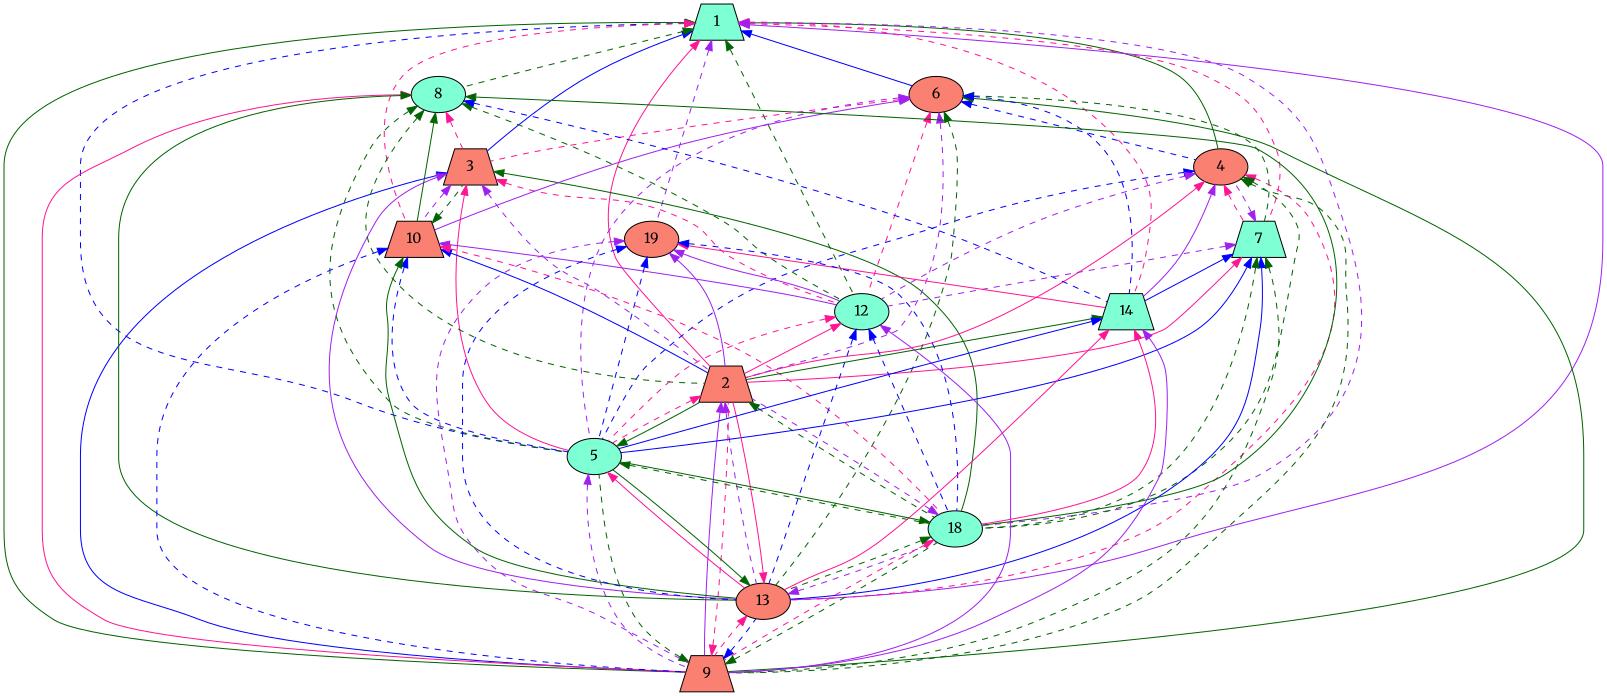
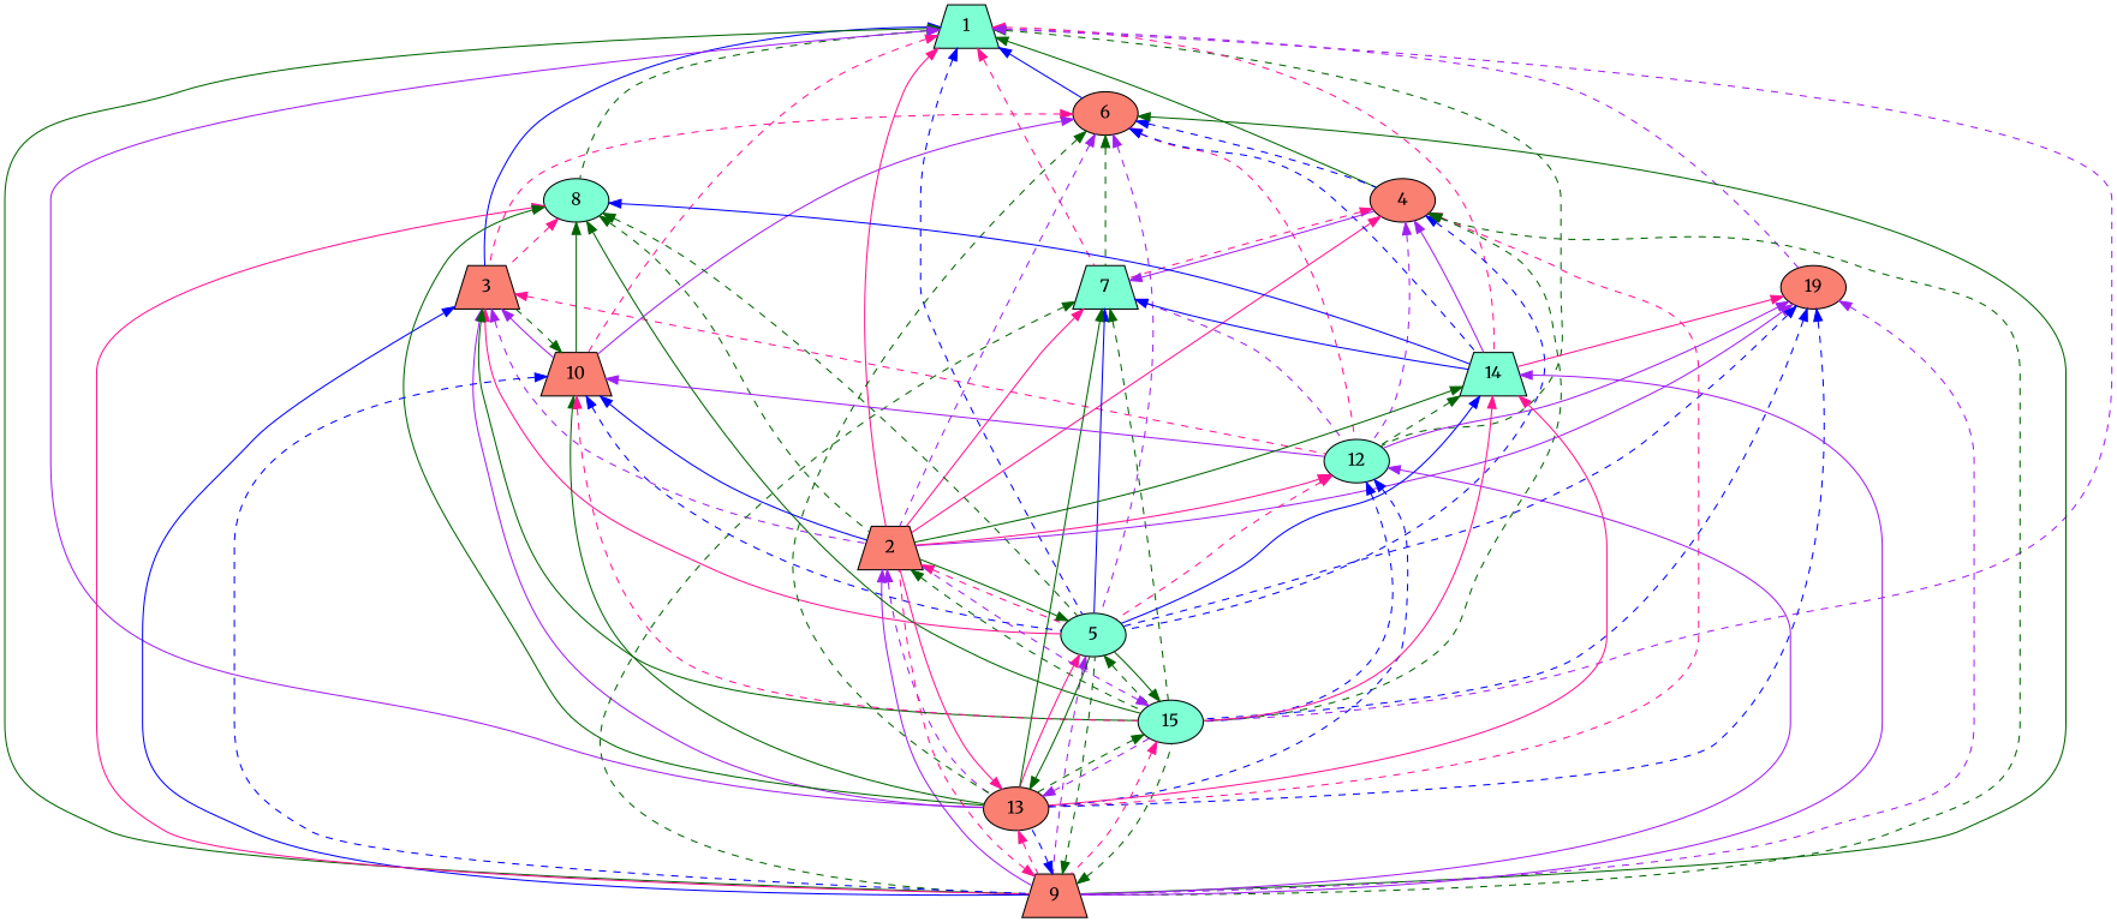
  strict digraph {
    fontname=Merriweather
    node [fillcolor=salmon fontname=Merriweather shape=ellipse style=filled]
    edge [color=darkgreen dir=back fontname=Merriweather style=dashed]
    n1 [fillcolor=aquamarine height=0.5 label=1 shape=trapezium width=0.75]
    n2 [height=0.5 label=2 shape=trapezium width=0.75]
    n3 [height=0.5 label=3 shape=trapezium width=0.75]
    n4 [height=0.5 label=4 width=0.75]
    n5 [fillcolor=aquamarine height=0.5 label=5 width=0.75]
    n6 [height=0.5 label=6 width=0.75]
    n7 [fillcolor=aquamarine height=0.5 label=7 shape=trapezium width=0.75]
    n8 [fillcolor=aquamarine height=0.5 label=8 width=0.75]
    n9 [height=0.5 label=9 shape=trapezium width=0.75]
    n10 [height=0.5 label=10 shape=trapezium width=0.75]
    n11 [height=0.5 label=19 width=0.75]
    n12 [fillcolor=aquamarine height=0.5 label=12 width=0.75]
    n13 [height=0.5 label=13 width=0.75]
    n14 [fillcolor=aquamarine height=0.5 label=14 shape=trapezium width=0.75]
-   n15 [fillcolor=aquamarine height=0.5 label=18 width=0.75]
+   n15 [fillcolor=aquamarine height=0.5 label=15 width=0.75]
    n1 -> n2 [color=deeppink style=solid]
    n1 -> n3 [color=blue style=solid]
    n1 -> n4 [style=solid]
    n1 -> n5 [color=blue]
    n1 -> n6 [color=blue style=solid]
    n1 -> n7 [color=deeppink]
    n1 -> n8
    n1 -> n9 [style=solid]
    n1 -> n10 [color=deeppink]
    n1 -> n11 [color=purple]
    n1 -> n12
    n1 -> n13 [color=purple style=solid]
    n1 -> n14 [color=deeppink]
    n1 -> n15 [color=purple]
    n2 -> n5 [color=deeppink]
    n2 -> n9 [color=purple style=solid]
    n2 -> n13 [color=purple]
    n2 -> n15
    n3 -> n2 [color=purple]
    n3 -> n5 [color=deeppink style=solid]
    n3 -> n9 [color=blue style=solid]
-   n3 -> n10 [color=purple]
+   n3 -> n10 [color=purple style=solid]
    n3 -> n12 [color=deeppink]
    n3 -> n13 [color=purple style=solid]
    n3 -> n15 [style=solid]
    n4 -> n2 [color=deeppink style=solid]
    n4 -> n5 [color=blue]
    n4 -> n7 [color=deeppink]
    n4 -> n9
    n4 -> n12 [color=purple]
    n4 -> n13 [color=deeppink]
    n4 -> n14 [color=purple style=solid]
    n4 -> n15
    n5 -> n2 [style=solid]
    n5 -> n9 [color=purple]
    n5 -> n13 [color=deeppink style=solid]
    n5 -> n15
    n6 -> n2 [color=purple]
    n6 -> n3 [color=deeppink]
    n6 -> n4 [color=blue]
    n6 -> n5 [color=purple]
    n6 -> n7
    n6 -> n9 [style=solid]
    n6 -> n10 [color=purple style=solid]
    n6 -> n12 [color=deeppink]
    n6 -> n13
    n6 -> n14 [color=blue]
    n7 -> n2 [color=deeppink style=solid]
-   n7 -> n4 [color=purple]
+   n7 -> n4 [color=purple style=solid]
    n7 -> n5 [color=blue style=solid]
    n7 -> n9
    n7 -> n12 [color=purple]
-   n7 -> n13 [color=blue style=solid]
+   n7 -> n13 [style=solid]
    n7 -> n14 [color=blue style=solid]
    n7 -> n15
    n8 -> n2
    n8 -> n3 [color=deeppink]
    n8 -> n5
    n8 -> n9 [color=deeppink style=solid]
    n8 -> n10 [style=solid]
-   n8 -> n12
+   n14 -> n12
    n8 -> n13 [style=solid]
-   n8 -> n14 [color=blue]
+   n8 -> n14 [color=blue style=solid]
    n8 -> n15 [style=solid]
    n9 -> n2 [color=deeppink]
    n9 -> n5
    n9 -> n13 [color=blue]
    n9 -> n15
    n10 -> n2 [color=blue style=solid]
    n10 -> n3
    n10 -> n5 [color=blue]
    n10 -> n9 [color=blue]
    n10 -> n12 [color=purple style=solid]
    n10 -> n13 [style=solid]
    n10 -> n15 [color=deeppink]
    n11 -> n2 [color=purple style=solid]
    n11 -> n5 [color=blue]
    n11 -> n9 [color=purple]
    n11 -> n12 [color=purple style=solid]
    n11 -> n13 [color=blue]
    n11 -> n14 [color=deeppink style=solid]
    n11 -> n15 [color=blue]
    n12 -> n2 [color=deeppink style=solid]
    n12 -> n5 [color=deeppink]
    n12 -> n9 [color=purple style=solid]
    n12 -> n13 [color=blue]
    n12 -> n15 [color=blue]
    n13 -> n2 [color=deeppink style=solid]
    n13 -> n5 [style=solid]
    n13 -> n9 [color=deeppink]
    n13 -> n15 [color=purple]
    n14 -> n2 [style=solid]
    n14 -> n5 [color=blue style=solid]
    n14 -> n9 [color=purple style=solid]
    n14 -> n13 [color=deeppink style=solid]
    n14 -> n15 [color=deeppink style=solid]
    n15 -> n2 [color=purple]
    n15 -> n5 [style=solid]
    n15 -> n9 [color=deeppink]
    n15 -> n13
  }
